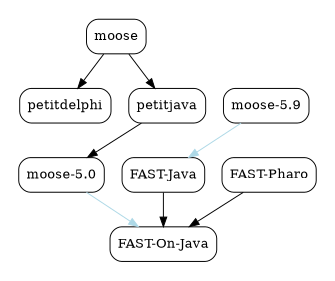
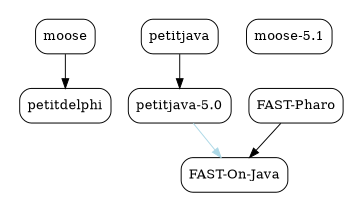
  digraph {
    node [shape=box style=rounded]
    edge [color=black]
-   "FAST-Java"
    n2 [label="FAST-On-Java"]
    "FAST-Pharo"
-   "moose-5.0"
-   "moose-5.1" [label="moose-5.9"]
+   "moose-5.0" [label="petitjava-5.0"]
+   "moose-5.1"
    petitdelphi
    petitjava
    n8 [label=moose]
    subgraph cluster_1 {
      color=invis
-     "FAST-Java"
      n2
      "FAST-Pharo"
      "moose-5.0"
      "moose-5.1"
      petitdelphi
      petitjava
      n8
    }
    subgraph cluster_2 {
      color=invis
    }
-   "FAST-Java" -> n2
    "FAST-Pharo" -> n2
    "moose-5.0" -> n2 [color=lightblue]
-   "moose-5.1" -> "FAST-Java" [color=lightblue]
    petitjava -> "moose-5.0"
    n8 -> petitdelphi
-   n8 -> petitjava
  }
